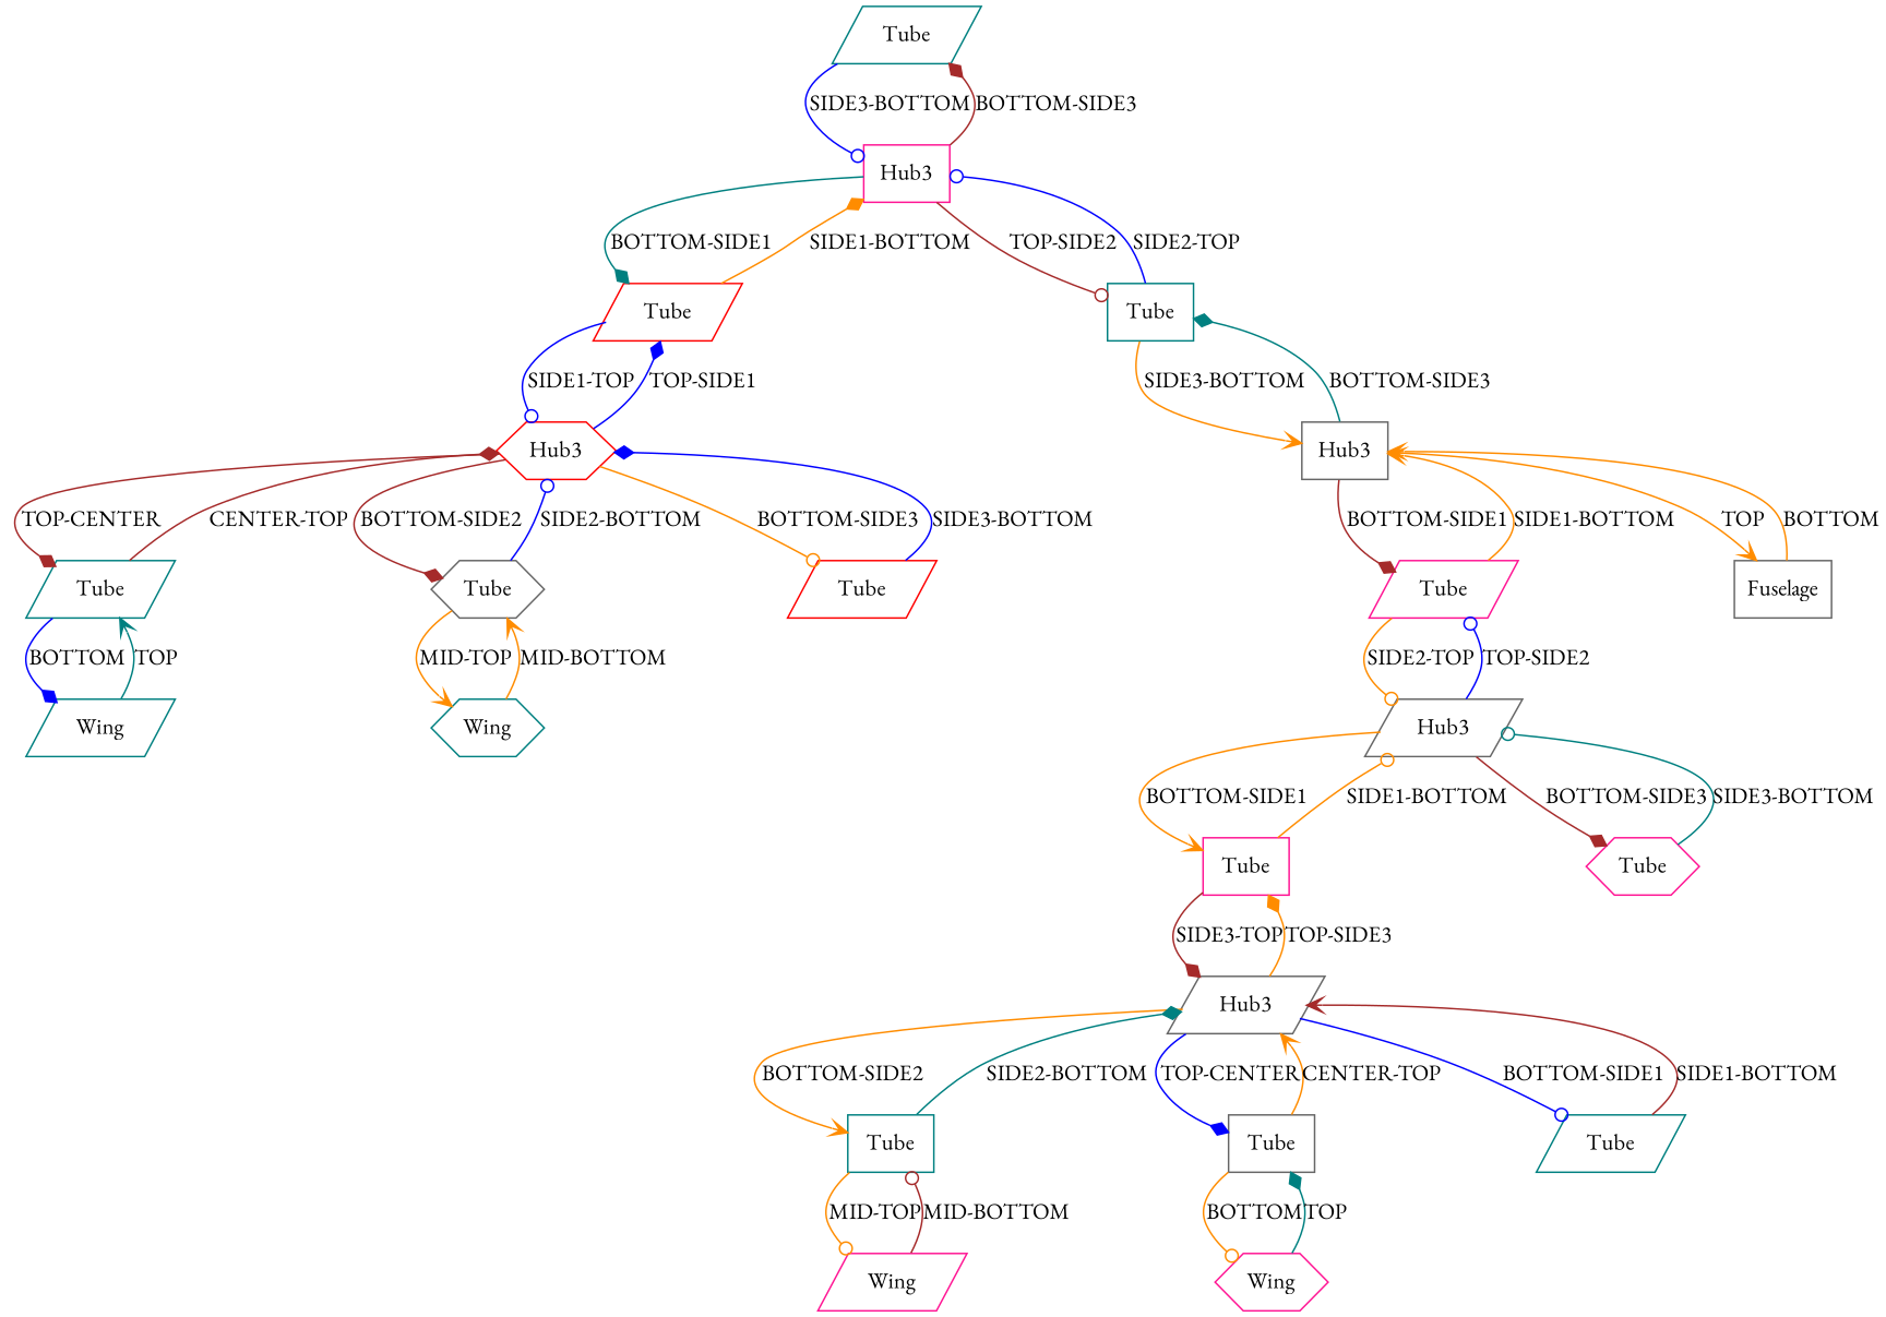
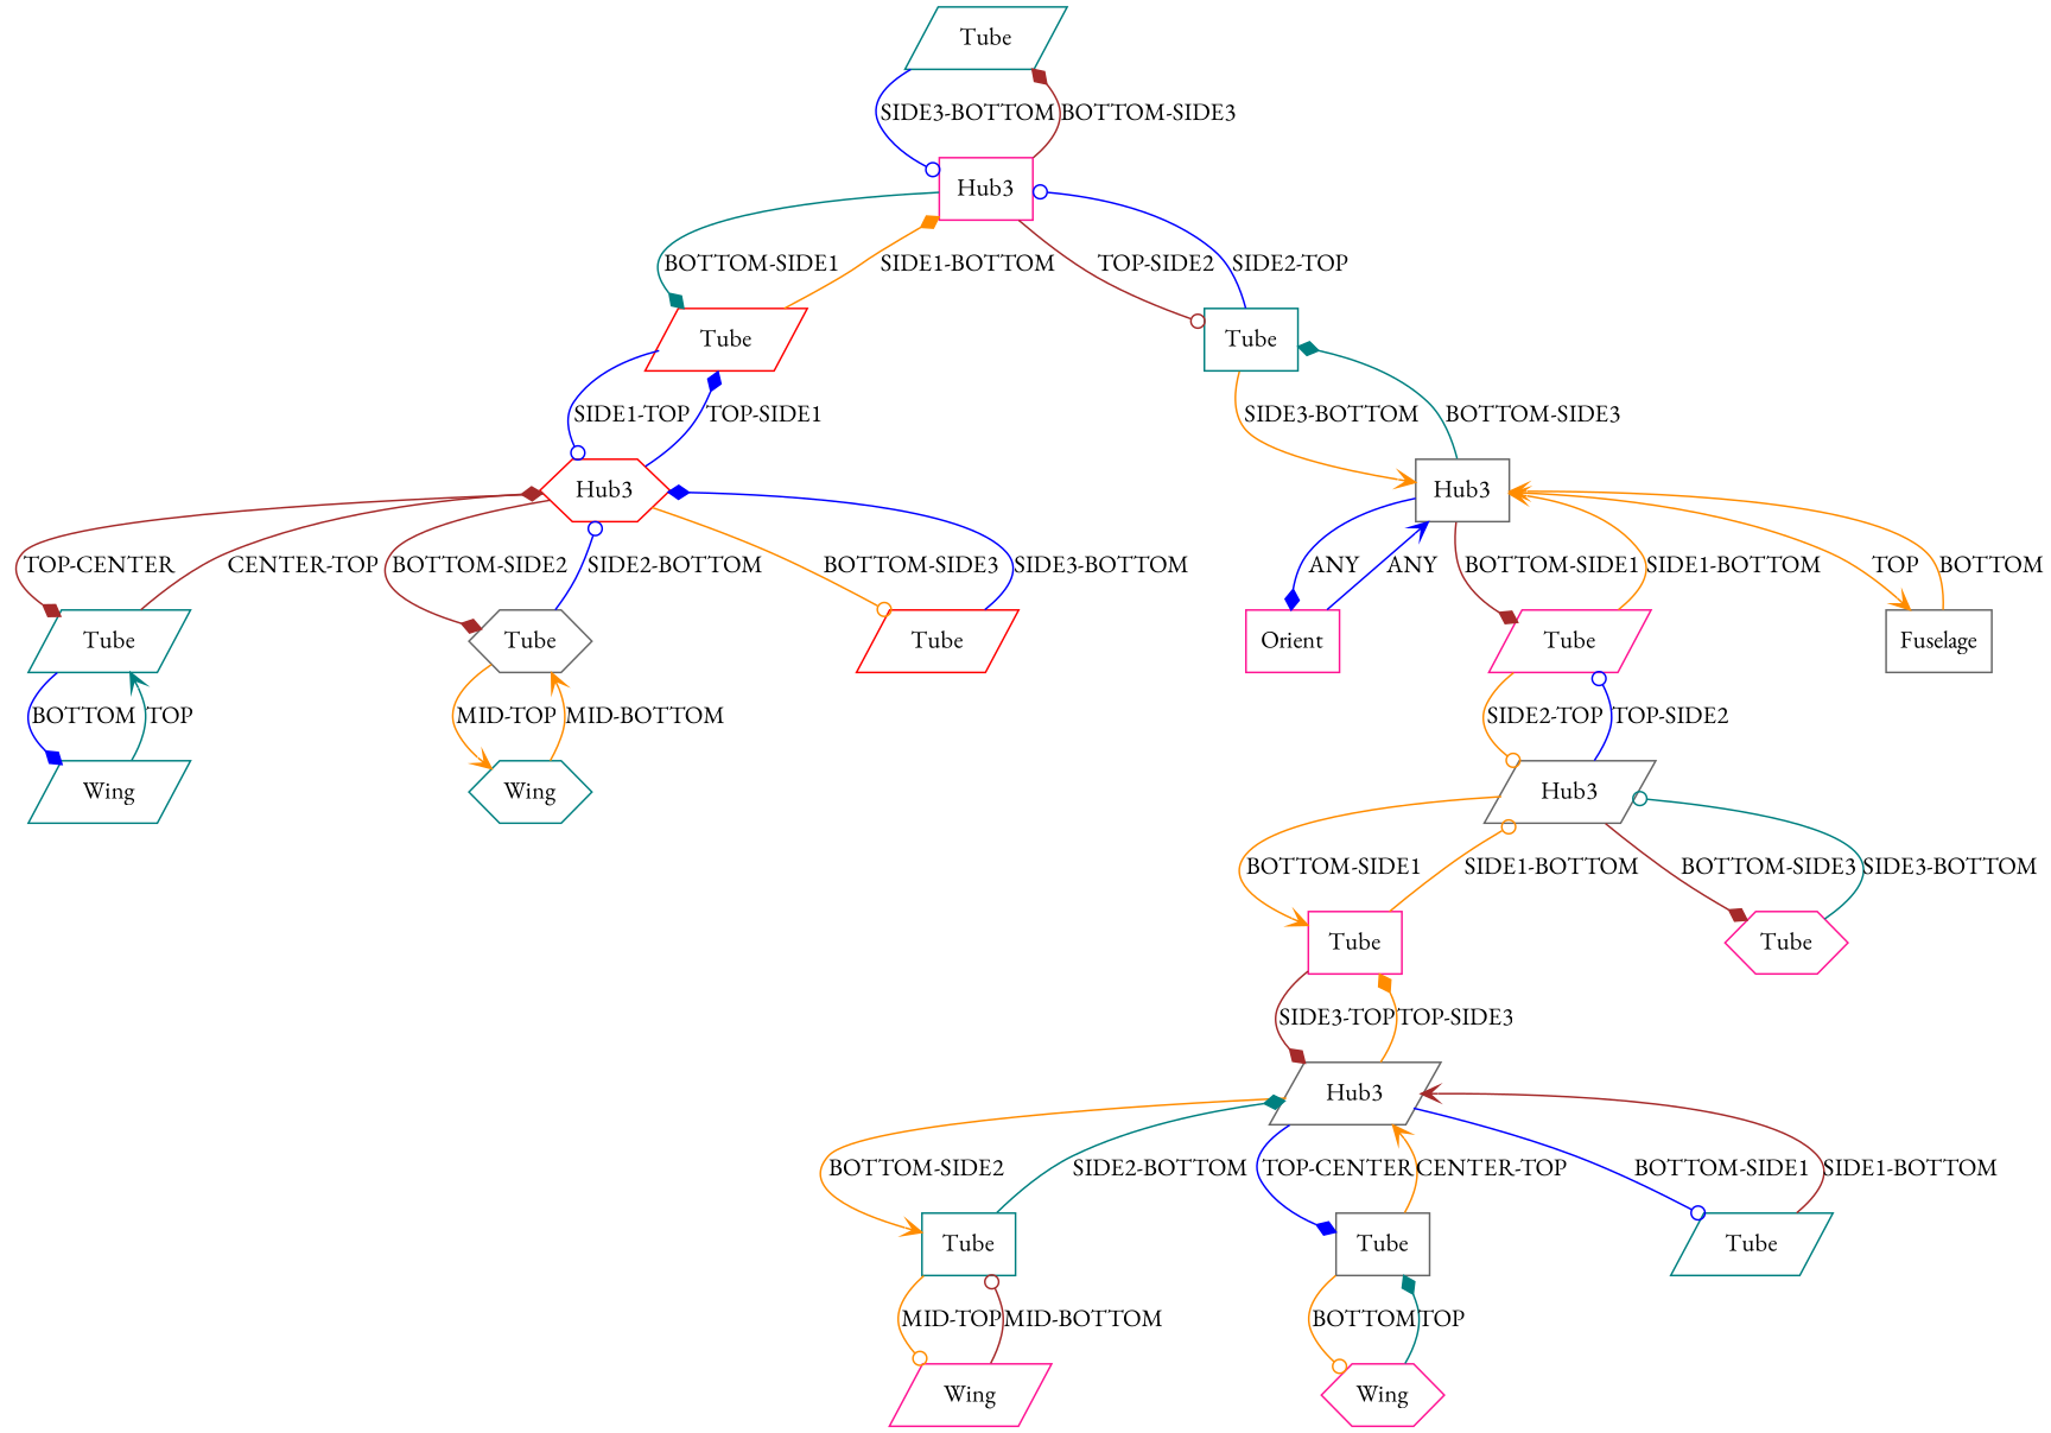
  digraph {
    fontname="EB Garamond"
    node [color=teal shape=parallelogram fontname="EB Garamond"]
    edge [color=darkorange arrowhead=diamond fontname="EB Garamond"]
    n1 [instance=Tube_instance_1 label=Tube]
    n2 [instance=Hub3_instance_2 label=Hub3 color=deeppink shape=box]
+   n3 [instance=Orient label=Orient color=deeppink shape=box]
    n4 [instance=Hub3_instance_3 label=Hub3 color=gray40 shape=box]
    n5 [instance=Wing_instance_1 label=Wing]
    n6 [instance=Tube_instance_16 label=Tube]
    n7 [instance=Tube_instance_3 label=Tube color=deeppink shape=box]
    n8 [instance=Hub3_instance_1 label=Hub3 color=gray40]
    n9 [instance=Hub3_instance_4 label=Hub3 color=gray40]
    n10 [instance=Wing_instance_2 label=Wing shape=hexagon]
    n11 [instance=Tube_instance_5 label=Tube color=gray40 shape=hexagon]
    n12 [instance=Tube_instance_4 label=Tube color=red]
    n13 [instance=Hub3_instance_5 label=Hub3 color=red shape=hexagon]
    n14 [instance=Tube_instance_8 label=Tube shape=box]
    n15 [instance=Tube_instance_9 label=Tube color=gray40 shape=box]
    n16 [instance=Tube_instance_14 label=Tube]
    n17 [instance=Wing_instance_3 label=Wing color=deeppink shape=hexagon]
    n18 [instance=Tube_instance_11 label=Tube shape=box]
    n19 [instance=Tube_instance_7 label=Tube color=deeppink]
    n20 [instance=Wing_instance_5 label=Wing color=deeppink]
    n21 [instance=Fuselage_instance_1 label=Fuselage color=gray40 shape=box]
    n22 [instance=Tube_instance_12 label=Tube color=red]
    n23 [instance=Tube_instance_15 label=Tube color=deeppink shape=hexagon]
    n1 -> n2 [label="SIDE3-BOTTOM" color=blue arrowhead=odot]
    n2 -> n1 [label="BOTTOM-SIDE3" color=brown]
    n2 -> n12 [label="BOTTOM-SIDE1" color=teal]
    n2 -> n18 [label="TOP-SIDE2" color=brown arrowhead=odot]
+   n3 -> n4 [label=ANY color=blue arrowhead=vee]
+   n4 -> n3 [label=ANY color=blue]
    n4 -> n18 [label="BOTTOM-SIDE3" color=teal]
    n4 -> n19 [label="BOTTOM-SIDE1" color=brown]
    n4 -> n21 [label=TOP arrowhead=vee]
    n5 -> n6 [label=TOP color=teal arrowhead=vee]
    n6 -> n5 [label=BOTTOM color=blue]
    n6 -> n13 [label="CENTER-TOP" color=brown]
    n7 -> n8 [label="SIDE3-TOP" color=brown]
    n7 -> n9 [label="SIDE1-BOTTOM" arrowhead=odot]
    n8 -> n7 [label="TOP-SIDE3"]
    n8 -> n14 [label="BOTTOM-SIDE2" arrowhead=vee]
    n8 -> n15 [label="TOP-CENTER" color=blue]
    n8 -> n16 [label="BOTTOM-SIDE1" color=blue arrowhead=odot]
    n9 -> n7 [label="BOTTOM-SIDE1" arrowhead=vee]
    n9 -> n19 [label="TOP-SIDE2" color=blue arrowhead=odot]
    n9 -> n23 [label="BOTTOM-SIDE3" color=brown]
    n10 -> n11 [label="MID-BOTTOM" arrowhead=vee]
    n11 -> n10 [label="MID-TOP" arrowhead=vee]
    n11 -> n13 [label="SIDE2-BOTTOM" color=blue arrowhead=odot]
    n12 -> n2 [label="SIDE1-BOTTOM"]
    n12 -> n13 [label="SIDE1-TOP" color=blue arrowhead=odot]
    n13 -> n6 [label="TOP-CENTER" color=brown]
    n13 -> n11 [label="BOTTOM-SIDE2" color=brown]
    n13 -> n12 [label="TOP-SIDE1" color=blue]
    n13 -> n22 [label="BOTTOM-SIDE3" arrowhead=odot]
    n14 -> n8 [label="SIDE2-BOTTOM" color=teal]
    n14 -> n20 [label="MID-TOP" arrowhead=odot]
    n15 -> n8 [label="CENTER-TOP" arrowhead=vee]
    n15 -> n17 [label=BOTTOM arrowhead=odot]
    n16 -> n8 [label="SIDE1-BOTTOM" color=brown arrowhead=vee]
    n17 -> n15 [label=TOP color=teal]
    n18 -> n2 [label="SIDE2-TOP" color=blue arrowhead=odot]
    n18 -> n4 [label="SIDE3-BOTTOM" arrowhead=vee]
    n19 -> n4 [label="SIDE1-BOTTOM" arrowhead=vee]
    n19 -> n9 [label="SIDE2-TOP" arrowhead=odot]
    n20 -> n14 [label="MID-BOTTOM" color=brown arrowhead=odot]
    n21 -> n4 [label=BOTTOM arrowhead=vee]
    n22 -> n13 [label="SIDE3-BOTTOM" color=blue]
    n23 -> n9 [label="SIDE3-BOTTOM" color=teal arrowhead=odot]
  }
